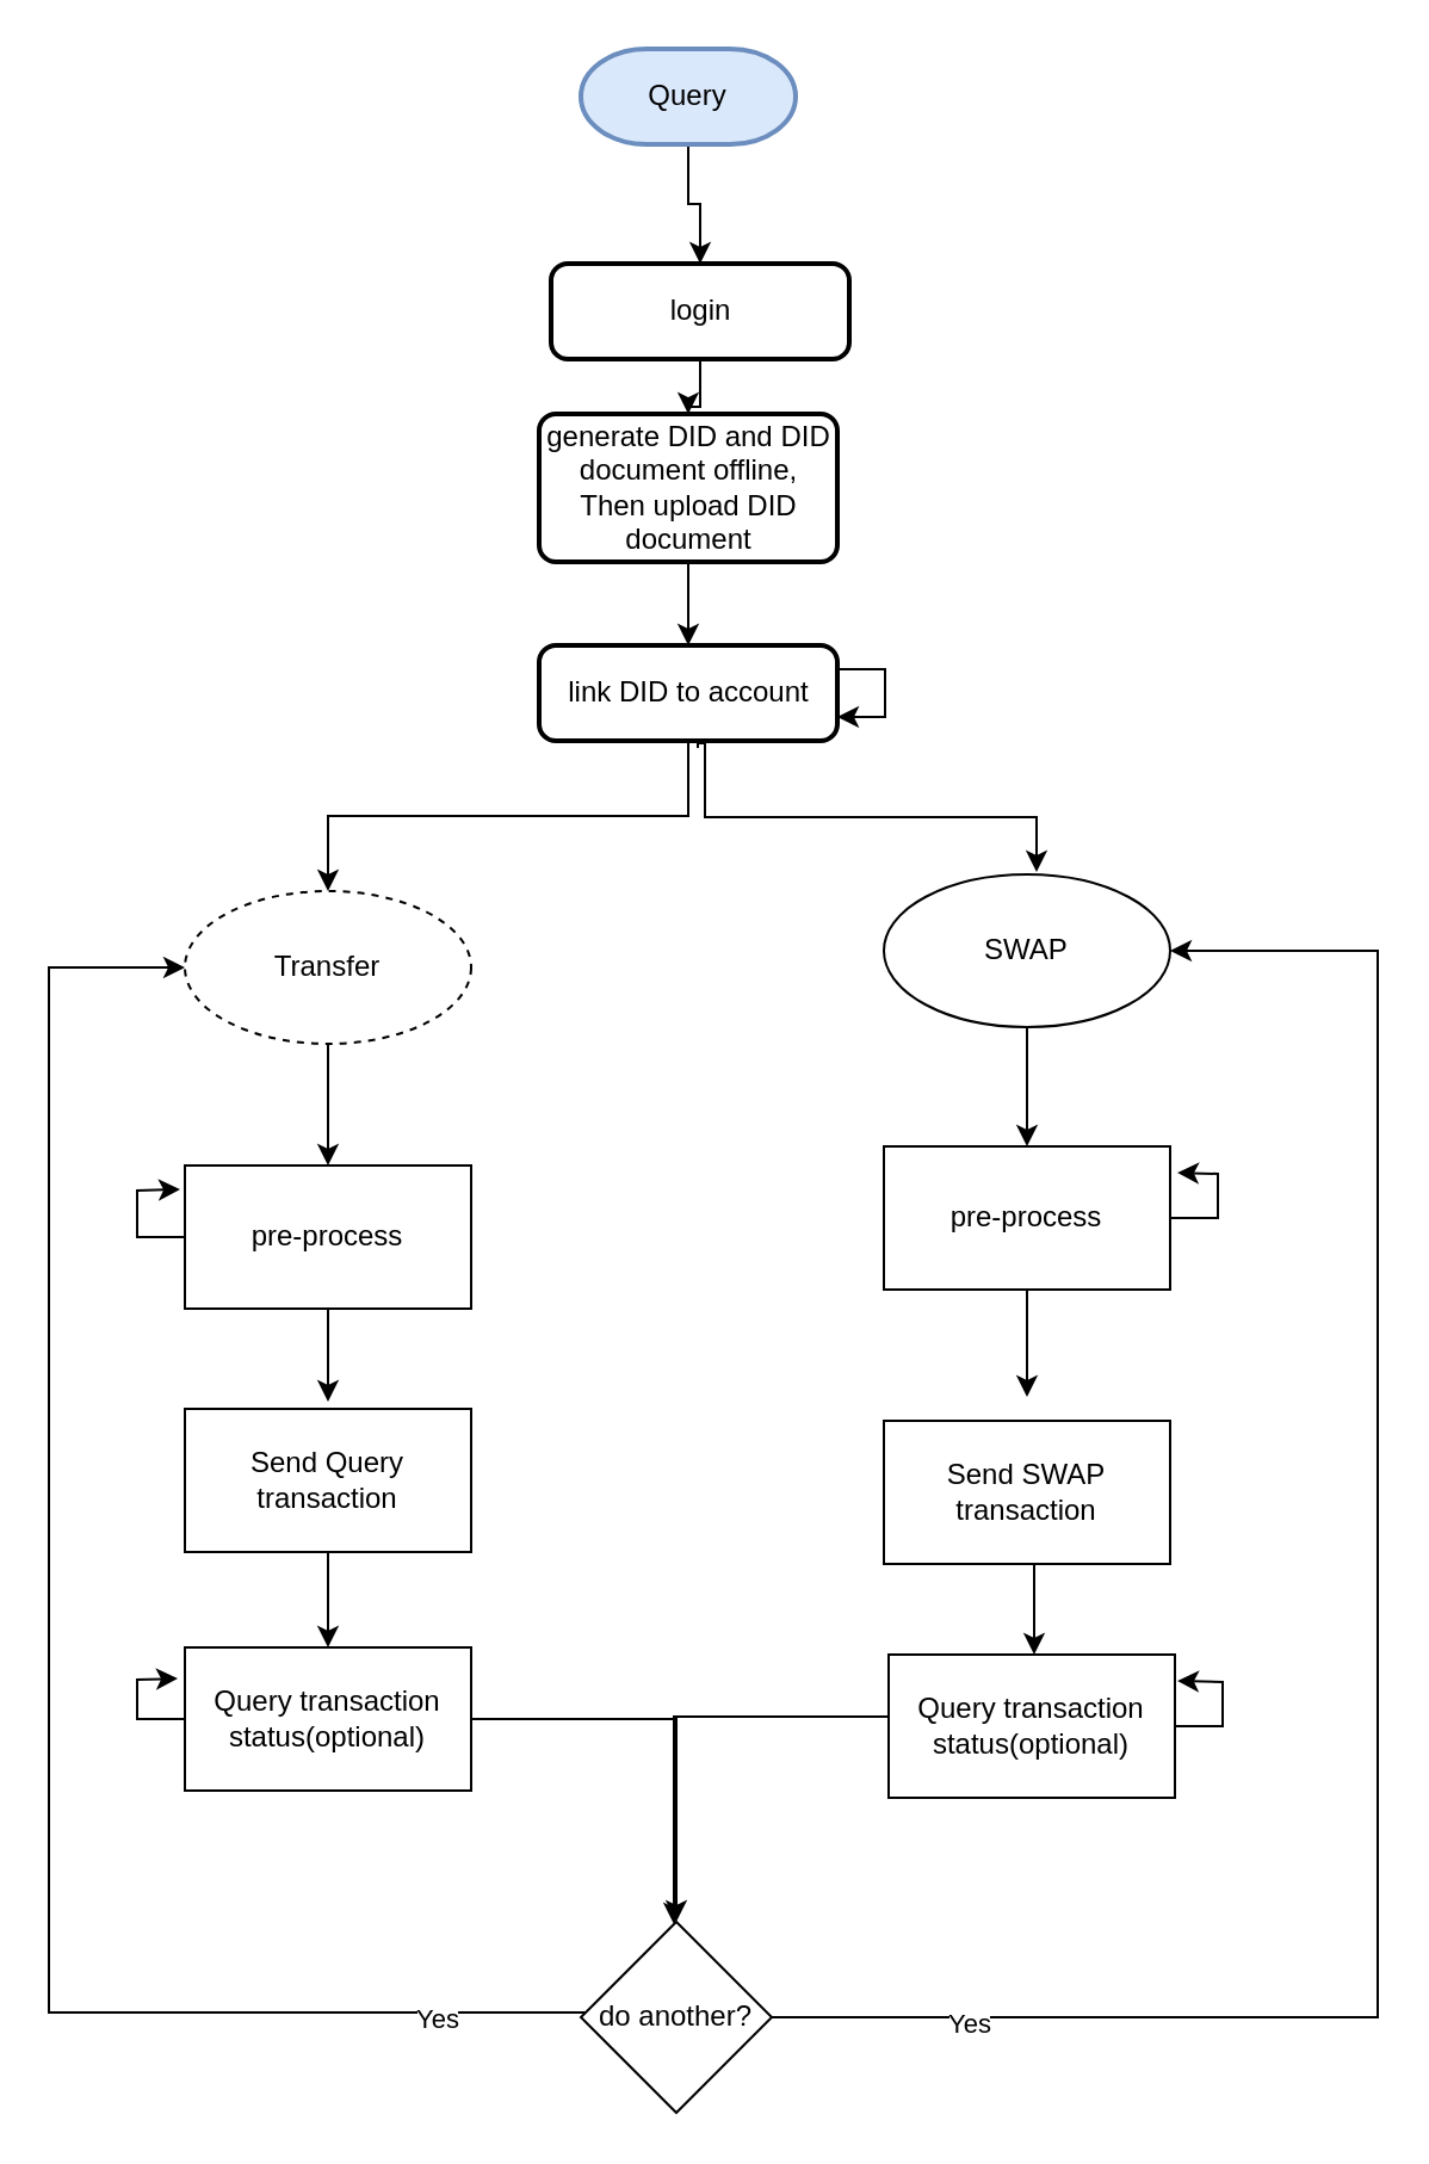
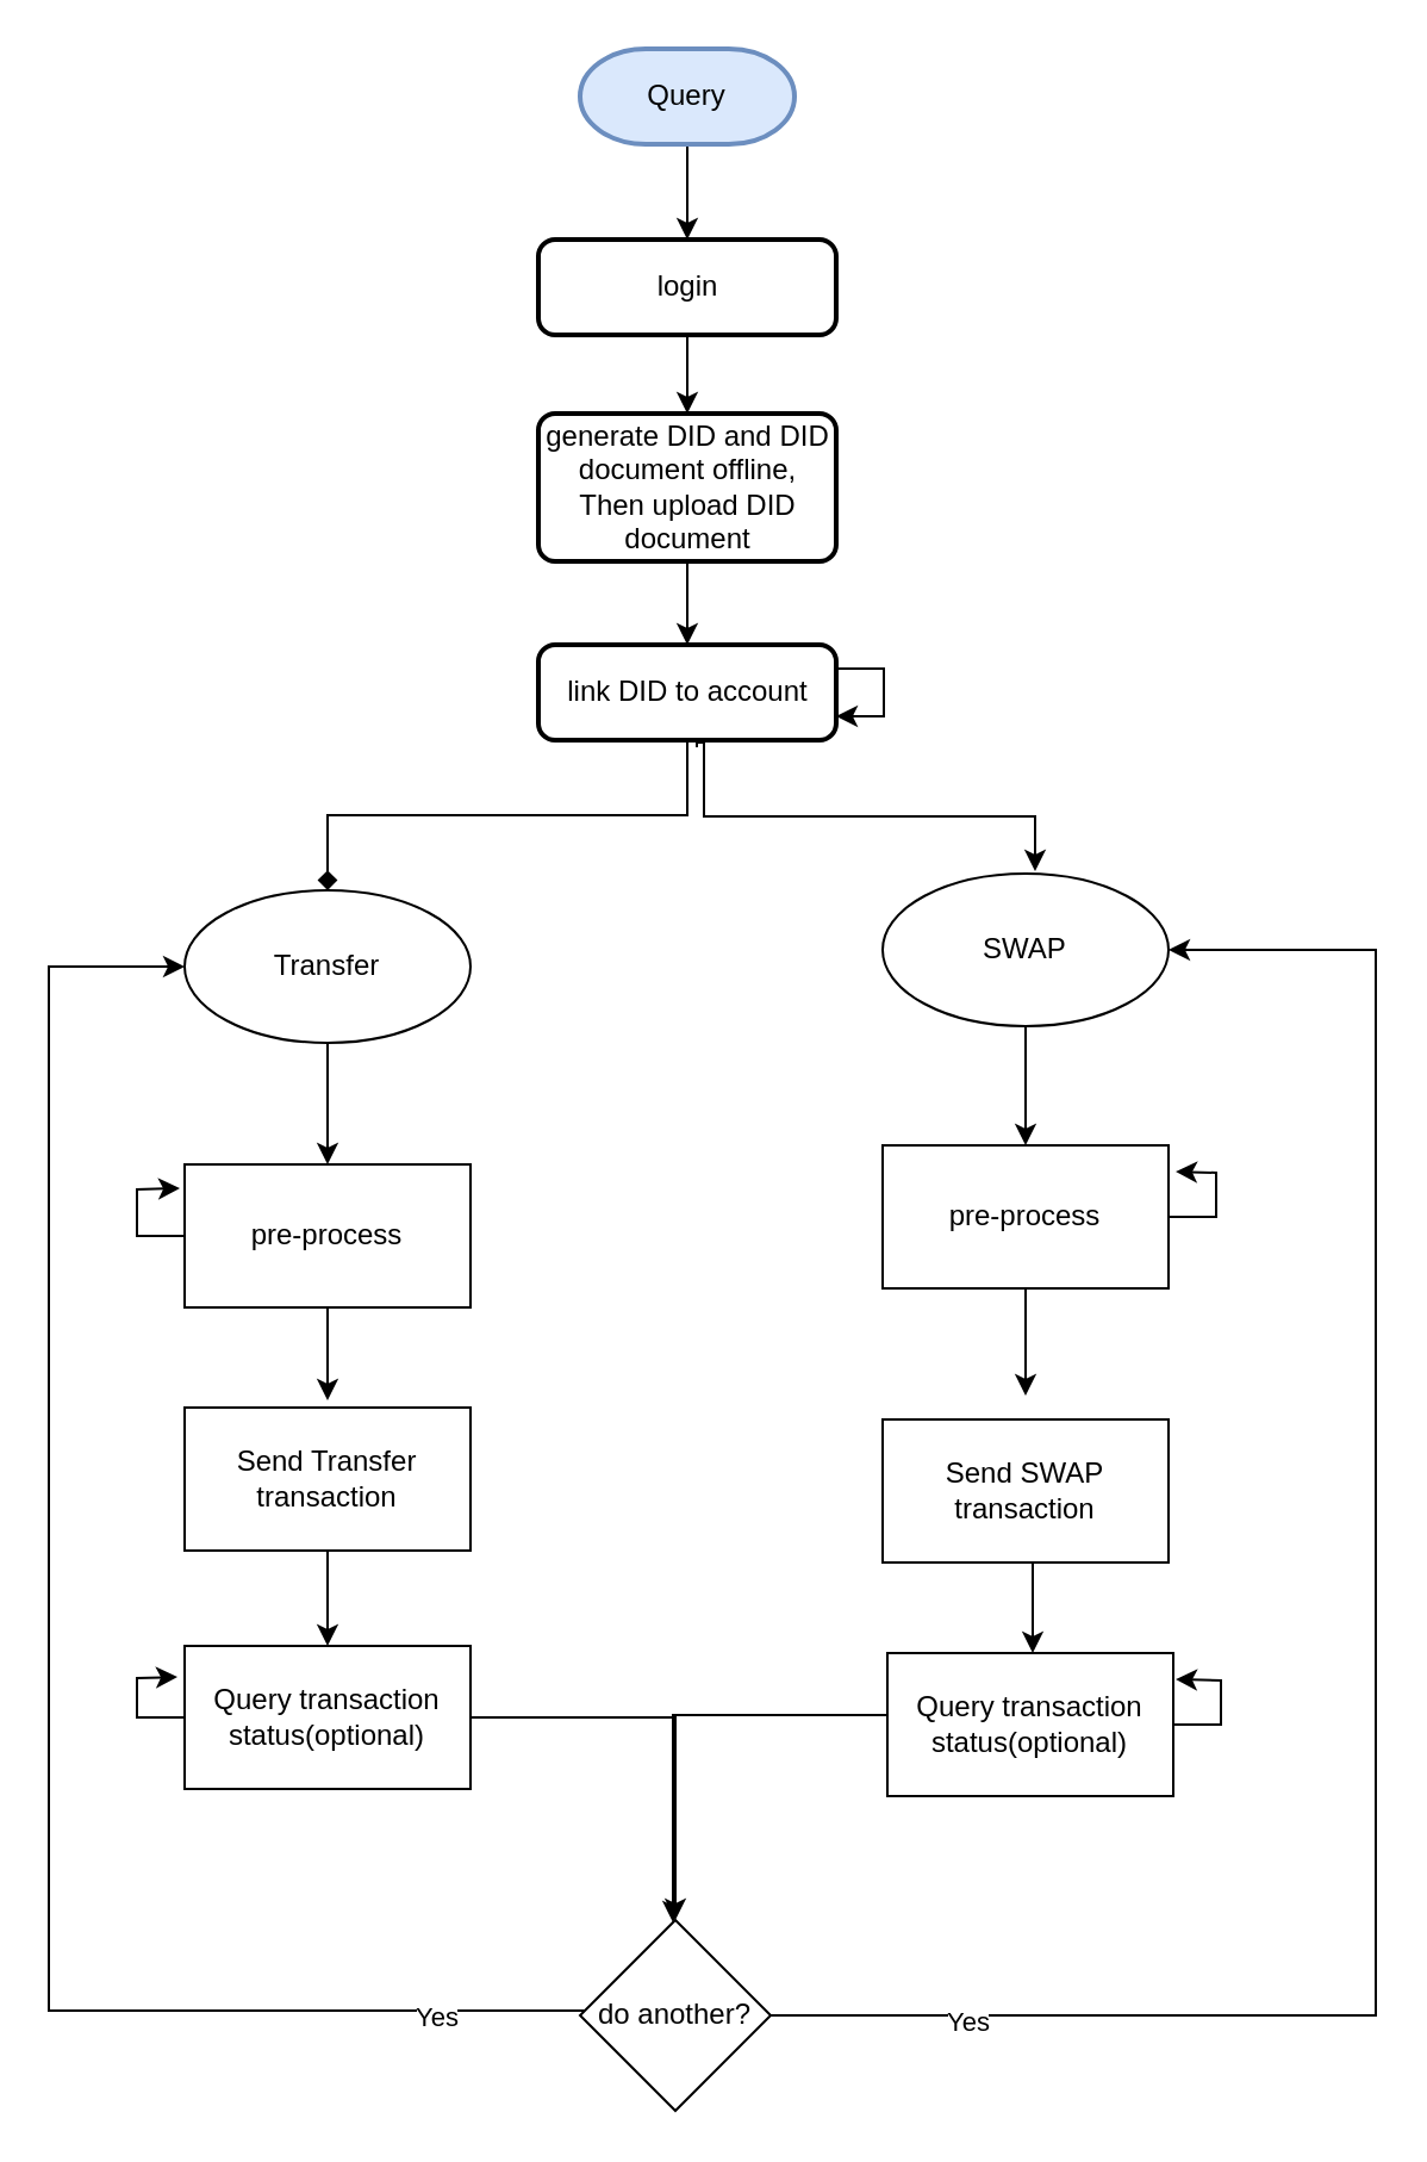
  <mxCell id="0" />
  <mxCell id="1" parent="0" />
  <mxCell id="2" value="" style="edgeStyle=orthogonalEdgeStyle;rounded=0;orthogonalLoop=1;jettySize=auto;html=1;" parent="1" source="3" target="5" edge="1"><mxGeometry relative="1" as="geometry" /></mxCell>
  <mxCell id="3" value="Query" style="strokeWidth=2;html=1;shape=mxgraph.flowchart.terminator;whiteSpace=wrap;fillColor=#dae8fc;strokeColor=#6c8ebf;" parent="1" vertex="1"><mxGeometry x="243" y="20" width="90" height="40" as="geometry" /></mxCell>
  <mxCell id="4" style="edgeStyle=orthogonalEdgeStyle;rounded=0;orthogonalLoop=1;jettySize=auto;html=1;exitX=0.5;exitY=1;exitDx=0;exitDy=0;" parent="1" source="5" target="7" edge="1"><mxGeometry relative="1" as="geometry" /></mxCell>
- <mxCell id="5" value="login" style="rounded=1;whiteSpace=wrap;html=1;absoluteArcSize=1;arcSize=14;strokeWidth=2;" parent="1" vertex="1"><mxGeometry x="230.5" y="110" width="125" height="40" as="geometry" /></mxCell>
+ <mxCell id="5" value="login" style="rounded=1;whiteSpace=wrap;html=1;absoluteArcSize=1;arcSize=14;strokeWidth=2;" parent="1" vertex="1"><mxGeometry x="225.5" y="100" width="125" height="40" as="geometry" /></mxCell>
  <mxCell id="6" value="" style="edgeStyle=orthogonalEdgeStyle;rounded=0;orthogonalLoop=1;jettySize=auto;html=1;" parent="1" source="7" target="10" edge="1"><mxGeometry relative="1" as="geometry" /></mxCell>
  <mxCell id="7" value="&lt;div&gt;generate DID and DID document offline,&lt;/div&gt;&lt;div&gt;Then upload DID document&lt;br&gt;&lt;/div&gt;" style="rounded=1;whiteSpace=wrap;html=1;absoluteArcSize=1;arcSize=14;strokeWidth=2;" parent="1" vertex="1"><mxGeometry x="225.5" y="173" width="125" height="62" as="geometry" /></mxCell>
- <mxCell id="8" style="edgeStyle=orthogonalEdgeStyle;rounded=0;orthogonalLoop=1;jettySize=auto;html=1;entryX=0.5;entryY=0;entryDx=0;entryDy=0;exitX=0.5;exitY=1;exitDx=0;exitDy=0;" parent="1" source="10" target="12" edge="1"><mxGeometry relative="1" as="geometry" /></mxCell>
+ <mxCell id="8" style="edgeStyle=orthogonalEdgeStyle;rounded=0;orthogonalLoop=1;jettySize=auto;html=1;entryX=0.5;entryY=0;entryDx=0;entryDy=0;exitX=0.5;exitY=1;exitDx=0;exitDy=0;endArrow=diamond;" parent="1" source="10" target="12" edge="1"><mxGeometry relative="1" as="geometry" /></mxCell>
  <mxCell id="9" style="edgeStyle=orthogonalEdgeStyle;rounded=0;orthogonalLoop=1;jettySize=auto;html=1;" parent="1" edge="1"><mxGeometry relative="1" as="geometry"><mxPoint x="292" y="313" as="sourcePoint" /><mxPoint x="434" y="365" as="targetPoint" /><Array as="points"><mxPoint x="292" y="311" /><mxPoint x="295" y="311" /><mxPoint x="295" y="342" /><mxPoint x="434" y="342" /></Array></mxGeometry></mxCell>
  <mxCell id="10" value="link DID to account" style="rounded=1;whiteSpace=wrap;html=1;absoluteArcSize=1;arcSize=14;strokeWidth=2;" parent="1" vertex="1"><mxGeometry x="225.5" y="270" width="125" height="40" as="geometry" /></mxCell>
  <mxCell id="11" style="edgeStyle=orthogonalEdgeStyle;rounded=0;orthogonalLoop=1;jettySize=auto;html=1;entryX=0.5;entryY=0;entryDx=0;entryDy=0;" parent="1" source="12" target="17" edge="1"><mxGeometry relative="1" as="geometry" /></mxCell>
- <mxCell id="12" value="Transfer" style="ellipse;whiteSpace=wrap;html=1;dashed=1;" parent="1" vertex="1"><mxGeometry x="77" y="373" width="120" height="64" as="geometry" /></mxCell>
+ <mxCell id="12" value="Transfer" style="ellipse;whiteSpace=wrap;html=1;" parent="1" vertex="1"><mxGeometry x="77" y="373" width="120" height="64" as="geometry" /></mxCell>
  <mxCell id="13" style="edgeStyle=orthogonalEdgeStyle;rounded=0;orthogonalLoop=1;jettySize=auto;html=1;" parent="1" source="14" target="20" edge="1"><mxGeometry relative="1" as="geometry" /></mxCell>
  <mxCell id="14" value="SWAP" style="ellipse;whiteSpace=wrap;html=1;" parent="1" vertex="1"><mxGeometry x="370" y="366" width="120" height="64" as="geometry" /></mxCell>
  <mxCell id="15" style="edgeStyle=orthogonalEdgeStyle;rounded=0;orthogonalLoop=1;jettySize=auto;html=1;entryX=0.5;entryY=0;entryDx=0;entryDy=0;" parent="1" source="17" edge="1"><mxGeometry relative="1" as="geometry"><mxPoint x="137" y="587" as="targetPoint" /></mxGeometry></mxCell>
  <mxCell id="16" style="edgeStyle=orthogonalEdgeStyle;rounded=0;orthogonalLoop=1;jettySize=auto;html=1;" parent="1" source="17" edge="1"><mxGeometry relative="1" as="geometry"><mxPoint x="75" y="498" as="targetPoint" /></mxGeometry></mxCell>
  <mxCell id="17" value="pre-process" style="rounded=0;whiteSpace=wrap;html=1;" parent="1" vertex="1"><mxGeometry x="77" y="488" width="120" height="60" as="geometry" /></mxCell>
  <mxCell id="18" style="edgeStyle=orthogonalEdgeStyle;rounded=0;orthogonalLoop=1;jettySize=auto;html=1;entryX=0.5;entryY=0;entryDx=0;entryDy=0;" parent="1" source="20" edge="1"><mxGeometry relative="1" as="geometry"><mxPoint x="430" y="585" as="targetPoint" /></mxGeometry></mxCell>
  <mxCell id="19" style="edgeStyle=orthogonalEdgeStyle;rounded=0;orthogonalLoop=1;jettySize=auto;html=1;" parent="1" source="20" edge="1"><mxGeometry relative="1" as="geometry"><mxPoint x="493" y="491" as="targetPoint" /></mxGeometry></mxCell>
  <mxCell id="20" value="pre-process" style="rounded=0;whiteSpace=wrap;html=1;" parent="1" vertex="1"><mxGeometry x="370" y="480" width="120" height="60" as="geometry" /></mxCell>
  <mxCell id="21" style="edgeStyle=orthogonalEdgeStyle;rounded=0;orthogonalLoop=1;jettySize=auto;html=1;entryX=0.5;entryY=0;entryDx=0;entryDy=0;" parent="1" source="22" target="27" edge="1"><mxGeometry relative="1" as="geometry" /></mxCell>
- <mxCell id="22" value="Send Query transaction" style="rounded=0;whiteSpace=wrap;html=1;" parent="1" vertex="1"><mxGeometry x="77" y="590" width="120" height="60" as="geometry" /></mxCell>
+ <mxCell id="22" value="Send Transfer transaction" style="rounded=0;whiteSpace=wrap;html=1;" parent="1" vertex="1"><mxGeometry x="77" y="590" width="120" height="60" as="geometry" /></mxCell>
  <mxCell id="23" style="edgeStyle=orthogonalEdgeStyle;rounded=0;orthogonalLoop=1;jettySize=auto;html=1;entryX=0.5;entryY=0;entryDx=0;entryDy=0;" parent="1" edge="1"><mxGeometry relative="1" as="geometry"><mxPoint x="429" y="655" as="sourcePoint" /><mxPoint x="433" y="693" as="targetPoint" /></mxGeometry></mxCell>
  <mxCell id="24" value="Send SWAP transaction" style="rounded=0;whiteSpace=wrap;html=1;" parent="1" vertex="1"><mxGeometry x="370" y="595" width="120" height="60" as="geometry" /></mxCell>
  <mxCell id="25" style="edgeStyle=orthogonalEdgeStyle;rounded=0;orthogonalLoop=1;jettySize=auto;html=1;" parent="1" source="27" edge="1"><mxGeometry relative="1" as="geometry"><mxPoint x="74" y="703" as="targetPoint" /></mxGeometry></mxCell>
  <mxCell id="26" style="edgeStyle=orthogonalEdgeStyle;rounded=0;orthogonalLoop=1;jettySize=auto;html=1;entryX=0.5;entryY=0;entryDx=0;entryDy=0;" parent="1" source="27" target="36" edge="1"><mxGeometry relative="1" as="geometry" /></mxCell>
  <mxCell id="27" value="Query transaction status(optional)" style="rounded=0;whiteSpace=wrap;html=1;" parent="1" vertex="1"><mxGeometry x="77" y="690" width="120" height="60" as="geometry" /></mxCell>
  <mxCell id="28" style="edgeStyle=orthogonalEdgeStyle;rounded=0;orthogonalLoop=1;jettySize=auto;html=1;" parent="1" source="30" edge="1"><mxGeometry relative="1" as="geometry"><mxPoint x="493" y="704" as="targetPoint" /></mxGeometry></mxCell>
  <mxCell id="29" style="edgeStyle=orthogonalEdgeStyle;rounded=0;orthogonalLoop=1;jettySize=auto;html=1;" parent="1" source="30" edge="1"><mxGeometry relative="1" as="geometry"><mxPoint x="282" y="806" as="targetPoint" /><Array as="points"><mxPoint x="282" y="719" /></Array></mxGeometry></mxCell>
  <mxCell id="30" value="Query transaction status(optional)" style="rounded=0;whiteSpace=wrap;html=1;" parent="1" vertex="1"><mxGeometry x="372" y="693" width="120" height="60" as="geometry" /></mxCell>
  <mxCell id="31" style="edgeStyle=orthogonalEdgeStyle;rounded=0;orthogonalLoop=1;jettySize=auto;html=1;" parent="1" source="10" target="10" edge="1"><mxGeometry relative="1" as="geometry" /></mxCell>
  <mxCell id="32" style="edgeStyle=orthogonalEdgeStyle;rounded=0;orthogonalLoop=1;jettySize=auto;html=1;entryX=1;entryY=0.5;entryDx=0;entryDy=0;" parent="1" source="36" target="14" edge="1"><mxGeometry relative="1" as="geometry"><Array as="points"><mxPoint x="577" y="845" /><mxPoint x="577" y="398" /></Array></mxGeometry></mxCell>
  <mxCell id="33" value="Yes" style="edgeLabel;html=1;align=center;verticalAlign=middle;resizable=0;points=[];" parent="32" vertex="1" connectable="0"><mxGeometry x="-0.792" y="-2" relative="1" as="geometry"><mxPoint as="offset" /></mxGeometry></mxCell>
  <mxCell id="34" style="edgeStyle=orthogonalEdgeStyle;rounded=0;orthogonalLoop=1;jettySize=auto;html=1;entryX=0;entryY=0.5;entryDx=0;entryDy=0;" parent="1" source="36" target="12" edge="1"><mxGeometry relative="1" as="geometry"><Array as="points"><mxPoint x="20" y="843" /><mxPoint x="20" y="405" /></Array></mxGeometry></mxCell>
  <mxCell id="35" value="Yes" style="edgeLabel;html=1;align=center;verticalAlign=middle;resizable=0;points=[];" parent="34" vertex="1" connectable="0"><mxGeometry x="-0.824" y="2" relative="1" as="geometry"><mxPoint as="offset" /></mxGeometry></mxCell>
  <mxCell id="36" value="do another?" style="rhombus;whiteSpace=wrap;html=1;" parent="1" vertex="1"><mxGeometry x="243" y="805" width="80" height="80" as="geometry" /></mxCell>
